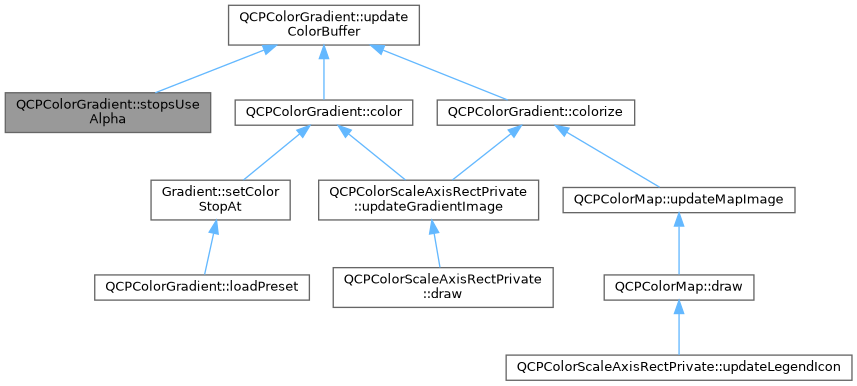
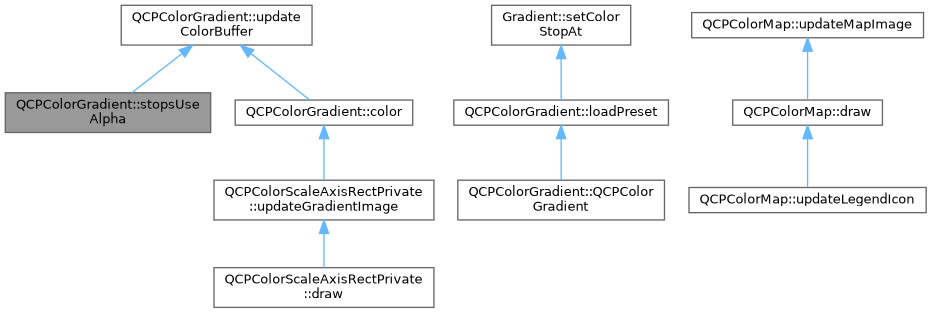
  digraph {
    rankdir=TB
    node [color=grey40 fillcolor=white fontname=Helvetica fontsize=10 shape=box style=filled]
    edge [color=steelblue1 dir=back fontname=Helvetica fontsize=10 labelfontname=Helvetica labelfontsize=10 style=solid]
    n1 [color=gray40 fillcolor=grey60 fontcolor=black height=0.2 label="QCPColorGradient::stopsUse\lAlpha" width=0.4]
    n2 [height=0.2 label="QCPColorGradient::update\lColorBuffer" width=0.4]
    n3 [height=0.2 label="QCPColorGradient::color" width=0.4]
-   n4 [height=0.2 label="QCPColorGradient::colorize" width=0.4]
    n5 [height=0.2 label="Gradient::setColor\lStopAt" width=0.4]
    n6 [height=0.2 label="QCPColorScaleAxisRectPrivate\l::updateGradientImage" width=0.4]
    n7 [height=0.2 label="QCPColorMap::updateMapImage" width=0.4]
    n8 [height=0.2 label="QCPColorGradient::loadPreset" width=0.4]
    n9 [height=0.2 label="QCPColorScaleAxisRectPrivate\l::draw" width=0.4]
+   n10 [height=0.2 label="QCPColorGradient::QCPColor\lGradient" width=0.4]
    n11 [height=0.2 label="QCPColorMap::draw" width=0.4]
-   n12 [height=0.2 label="QCPColorScaleAxisRectPrivate::updateLegendIcon" width=0.4]
+   n12 [height=0.2 label="QCPColorMap::updateLegendIcon" width=0.4]
    n2 -> n1
    n2 -> n3
-   n2 -> n4
-   n3 -> n5
    n3 -> n6
-   n4 -> n6
-   n4 -> n7
    n5 -> n8
    n6 -> n9
    n7 -> n11
+   n8 -> n10
    n11 -> n12
  }
